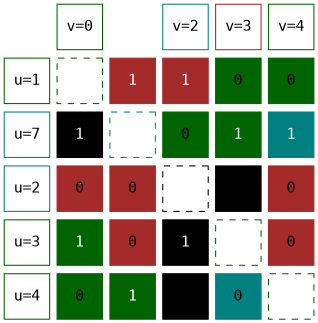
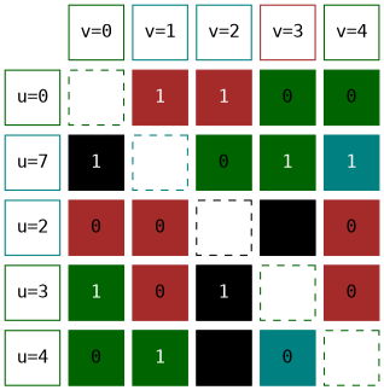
  digraph {
    nodesep=0.1
    rank=same
    ranksep=0.1
    node [fixedsize=true fontname=monospace shape=square style=filled color=darkgreen fontcolor=white]
    edge [arrowsize=0.6 fontname=monospace style=invis]
    0 [height=0.6 style=invis width=0.6 color="" fontcolor=""]
-   n2 [height=0.6 label="u=1" width=0.6 style="" fontcolor=""]
+   n2 [height=0.6 label="u=0" width=0.6 style="" fontcolor=""]
    n3 [color=teal height=0.6 label="u=7" width=0.6 style="" fontcolor=""]
    n4 [height=0.6 label="v=0" width=0.6 style="" fontcolor=""]
    n5 [height=0.6 label=0 style=dashed width=0.6]
    n6 [color=black height=0.6 label=1 width=0.6]
+   n7 [color=teal height=0.6 label="v=1" width=0.6 style="" fontcolor=""]
    n8 [color=brown height=0.6 label=1 width=0.6]
    n9 [color=teal height=0.6 label=0 style=dashed width=0.6]
    n10 [color=teal height=0.6 label="v=2" width=0.6 style="" fontcolor=""]
    n11 [color=brown height=0.6 label=1 width=0.6]
    n12 [fontcolor="#555" height=0.6 label=0 width=0.6]
    n13 [color=brown height=0.6 label="v=3" width=0.6 style="" fontcolor=""]
    n14 [fontcolor="#555" height=0.6 label=0 width=0.6]
    n15 [height=0.6 label=1 width=0.6]
    n16 [height=0.6 label="v=4" width=0.6 style="" fontcolor=""]
    n17 [fontcolor="#555" height=0.6 label=0 width=0.6]
    n18 [color=teal height=0.6 label=1 width=0.6]
    n19 [color=teal height=0.6 label="u=2" width=0.6 style="" fontcolor=""]
    n20 [height=0.6 label="u=3" width=0.6 style="" fontcolor=""]
    n21 [height=0.6 label="u=4" width=0.6 style="" fontcolor=""]
    n22 [color=brown fontcolor="#555" height=0.6 label=0 width=0.6]
    n23 [color=brown fontcolor="#555" height=0.6 label=0 width=0.6]
    n24 [color=black height=0.6 label=0 style=dashed width=0.6]
    n25 [color=black fontcolor="#555" height=0.6 label=0 width=0.6]
    n26 [color=brown fontcolor="#555" height=0.6 label=0 width=0.6]
    n27 [height=0.6 label=1 width=0.6]
    n28 [color=brown fontcolor="#555" height=0.6 label=0 width=0.6]
    n29 [color=black height=0.6 label=1 width=0.6]
    n30 [height=0.6 label=0 style=dashed width=0.6]
    n31 [color=brown fontcolor="#555" height=0.6 label=0 width=0.6]
    n32 [fontcolor="#555" height=0.6 label=0 width=0.6]
    n33 [height=0.6 label=1 width=0.6]
    n34 [color=black fontcolor="#555" height=0.6 label=0 width=0.6]
    n35 [color=teal fontcolor="#555" height=0.6 label=0 width=0.6]
    n36 [height=0.6 label=0 style=dashed width=0.6]
    0 -> n2
    n2 -> n3
    n3 -> n19
    n4 -> n5
    n5 -> n6
    n6 -> n22
+   n7 -> n8
    n8 -> n9
    n9 -> n23
    n10 -> n11
    n11 -> n12
    n12 -> n24
    n13 -> n14
    n14 -> n15
    n15 -> n25
    n16 -> n17
    n17 -> n18
    n18 -> n26
    n19 -> n20
    n20 -> n21
    n22 -> n27
    n23 -> n28
    n24 -> n29
    n25 -> n30
    n26 -> n31
    n27 -> n32
    n28 -> n33
    n29 -> n34
    n30 -> n35
    n31 -> n36
  }
